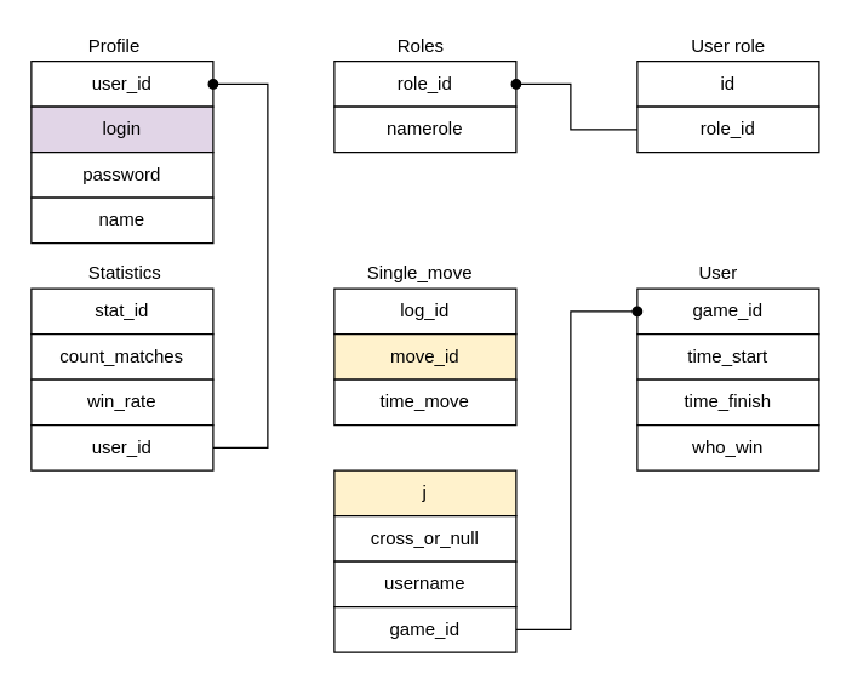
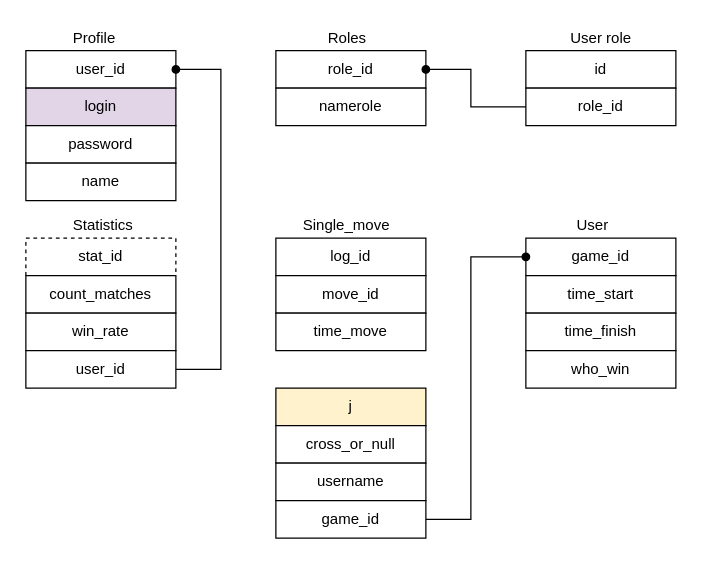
  <mxCell id="0" />
  <mxCell id="1" parent="0" />
  <mxCell id="2" value="user_id" style="rounded=0;whiteSpace=wrap;html=1;" parent="1" vertex="1"><mxGeometry x="20" y="40" width="120" height="30" as="geometry" /></mxCell>
  <mxCell id="3" value="login" style="rounded=0;whiteSpace=wrap;html=1;fillColor=#e1d5e7;" parent="1" vertex="1"><mxGeometry x="20" y="70" width="120" height="30" as="geometry" /></mxCell>
  <mxCell id="4" value="password" style="rounded=0;whiteSpace=wrap;html=1;" parent="1" vertex="1"><mxGeometry x="20" y="100" width="120" height="30" as="geometry" /></mxCell>
  <mxCell id="5" value="name" style="rounded=0;whiteSpace=wrap;html=1;" parent="1" vertex="1"><mxGeometry x="20" y="130" width="120" height="30" as="geometry" /></mxCell>
  <mxCell id="6" value="role_id" style="rounded=0;whiteSpace=wrap;html=1;" parent="1" vertex="1"><mxGeometry x="220" y="40" width="120" height="30" as="geometry" /></mxCell>
  <mxCell id="7" value="namerole" style="rounded=0;whiteSpace=wrap;html=1;" parent="1" vertex="1"><mxGeometry x="220" y="70" width="120" height="30" as="geometry" /></mxCell>
  <mxCell id="8" value="id" style="rounded=0;whiteSpace=wrap;html=1;" parent="1" vertex="1"><mxGeometry x="420" y="40" width="120" height="30" as="geometry" /></mxCell>
  <mxCell id="9" value="role_id" style="rounded=0;whiteSpace=wrap;html=1;" parent="1" vertex="1"><mxGeometry x="420" y="70" width="120" height="30" as="geometry" /></mxCell>
- <mxCell id="10" value="stat_id" style="rounded=0;whiteSpace=wrap;html=1;" parent="1" vertex="1"><mxGeometry x="20" y="190" width="120" height="30" as="geometry" /></mxCell>
+ <mxCell id="10" value="stat_id" style="rounded=0;whiteSpace=wrap;html=1;dashed=1;" parent="1" vertex="1"><mxGeometry x="20" y="190" width="120" height="30" as="geometry" /></mxCell>
  <mxCell id="11" value="count_matches" style="rounded=0;whiteSpace=wrap;html=1;" parent="1" vertex="1"><mxGeometry x="20" y="220" width="120" height="30" as="geometry" /></mxCell>
  <mxCell id="12" value="win_rate" style="rounded=0;whiteSpace=wrap;html=1;" parent="1" vertex="1"><mxGeometry x="20" y="250" width="120" height="30" as="geometry" /></mxCell>
  <mxCell id="13" value="user_id" style="rounded=0;whiteSpace=wrap;html=1;" parent="1" vertex="1"><mxGeometry x="20" y="280" width="120" height="30" as="geometry" /></mxCell>
  <mxCell id="14" value="log_id" style="rounded=0;whiteSpace=wrap;html=1;" parent="1" vertex="1"><mxGeometry x="220" y="190" width="120" height="30" as="geometry" /></mxCell>
- <mxCell id="15" value="move_id" style="rounded=0;whiteSpace=wrap;html=1;fillColor=#fff2cc;" parent="1" vertex="1"><mxGeometry x="220" y="220" width="120" height="30" as="geometry" /></mxCell>
+ <mxCell id="15" value="move_id" style="rounded=0;whiteSpace=wrap;html=1;" parent="1" vertex="1"><mxGeometry x="220" y="220" width="120" height="30" as="geometry" /></mxCell>
  <mxCell id="16" value="time_move" style="rounded=0;whiteSpace=wrap;html=1;" parent="1" vertex="1"><mxGeometry x="220" y="250" width="120" height="30" as="geometry" /></mxCell>
  <mxCell id="17" value="game_id" style="rounded=0;whiteSpace=wrap;html=1;" parent="1" vertex="1"><mxGeometry x="420" y="190" width="120" height="30" as="geometry" /></mxCell>
  <mxCell id="18" value="time_start" style="rounded=0;whiteSpace=wrap;html=1;" parent="1" vertex="1"><mxGeometry x="420" y="220" width="120" height="30" as="geometry" /></mxCell>
  <mxCell id="19" value="time_finish" style="rounded=0;whiteSpace=wrap;html=1;" parent="1" vertex="1"><mxGeometry x="420" y="250" width="120" height="30" as="geometry" /></mxCell>
  <mxCell id="20" value="who_win" style="rounded=0;whiteSpace=wrap;html=1;" parent="1" vertex="1"><mxGeometry x="420" y="280" width="120" height="30" as="geometry" /></mxCell>
  <mxCell id="21" value="j" style="rounded=0;whiteSpace=wrap;html=1;fillColor=#fff2cc;" parent="1" vertex="1"><mxGeometry x="220" y="310" width="120" height="30" as="geometry" /></mxCell>
  <mxCell id="22" value="cross_or_null" style="rounded=0;whiteSpace=wrap;html=1;" parent="1" vertex="1"><mxGeometry x="220" y="340" width="120" height="30" as="geometry" /></mxCell>
  <mxCell id="23" value="username" style="rounded=0;whiteSpace=wrap;html=1;" parent="1" vertex="1"><mxGeometry x="220" y="370" width="120" height="30" as="geometry" /></mxCell>
  <mxCell id="24" value="game_id" style="rounded=0;whiteSpace=wrap;html=1;" parent="1" vertex="1"><mxGeometry x="220" y="400" width="120" height="30" as="geometry" /></mxCell>
  <mxCell id="25" value="" style="endArrow=none;html=1;exitX=1;exitY=0.5;exitDx=0;exitDy=0;entryX=0;entryY=0.5;entryDx=0;entryDy=0;endFill=0;rounded=0;startArrow=oval;startFill=1;" parent="1" source="6" target="9" edge="1"><mxGeometry width="50" height="50" relative="1" as="geometry"><mxPoint x="395" y="172" as="sourcePoint" /><mxPoint x="445" y="122" as="targetPoint" /><Array as="points"><mxPoint x="376" y="55" /><mxPoint x="376" y="85" /></Array></mxGeometry></mxCell>
  <mxCell id="26" value="" style="endArrow=oval;html=1;entryX=0;entryY=0.5;entryDx=0;entryDy=0;rounded=0;endFill=1;" parent="1" target="17" edge="1"><mxGeometry width="50" height="50" relative="1" as="geometry"><mxPoint x="340" y="415" as="sourcePoint" /><mxPoint x="390" y="365" as="targetPoint" /><Array as="points"><mxPoint x="376" y="415" /><mxPoint x="376" y="205" /></Array></mxGeometry></mxCell>
  <mxCell id="27" value="" style="endArrow=oval;html=1;entryX=1;entryY=0.5;entryDx=0;entryDy=0;rounded=0;endFill=1;" parent="1" target="2" edge="1"><mxGeometry width="50" height="50" relative="1" as="geometry"><mxPoint x="140" y="295" as="sourcePoint" /><mxPoint x="190" y="245" as="targetPoint" /><Array as="points"><mxPoint x="176" y="295" /><mxPoint x="176" y="55" /></Array></mxGeometry></mxCell>
  <mxCell id="28" value="Profile" style="text;html=1;resizable=0;points=[];autosize=1;align=left;verticalAlign=top;spacingTop=-4;" vertex="1" parent="1"><mxGeometry x="56" y="20" width="50" height="20" as="geometry" /></mxCell>
  <mxCell id="29" value="Roles" style="text;html=1;resizable=0;points=[];autosize=1;align=left;verticalAlign=top;spacingTop=-4;" vertex="1" parent="1"><mxGeometry x="259.5" y="20" width="50" height="20" as="geometry" /></mxCell>
  <mxCell id="30" value="User role" style="text;html=1;resizable=0;points=[];autosize=1;align=left;verticalAlign=top;spacingTop=-4;" vertex="1" parent="1"><mxGeometry x="454" y="20" width="60" height="20" as="geometry" /></mxCell>
  <mxCell id="31" value="Statistics" style="text;html=1;resizable=0;points=[];autosize=1;align=left;verticalAlign=top;spacingTop=-4;" vertex="1" parent="1"><mxGeometry x="56" y="170" width="60" height="20" as="geometry" /></mxCell>
  <mxCell id="32" value="Single_move" style="text;html=1;resizable=0;points=[];autosize=1;align=left;verticalAlign=top;spacingTop=-4;" vertex="1" parent="1"><mxGeometry x="240" y="170" width="80" height="20" as="geometry" /></mxCell>
  <mxCell id="33" value="User" style="text;html=1;resizable=0;points=[];autosize=1;align=left;verticalAlign=top;spacingTop=-4;" vertex="1" parent="1"><mxGeometry x="459" y="170" width="50" height="20" as="geometry" /></mxCell>
